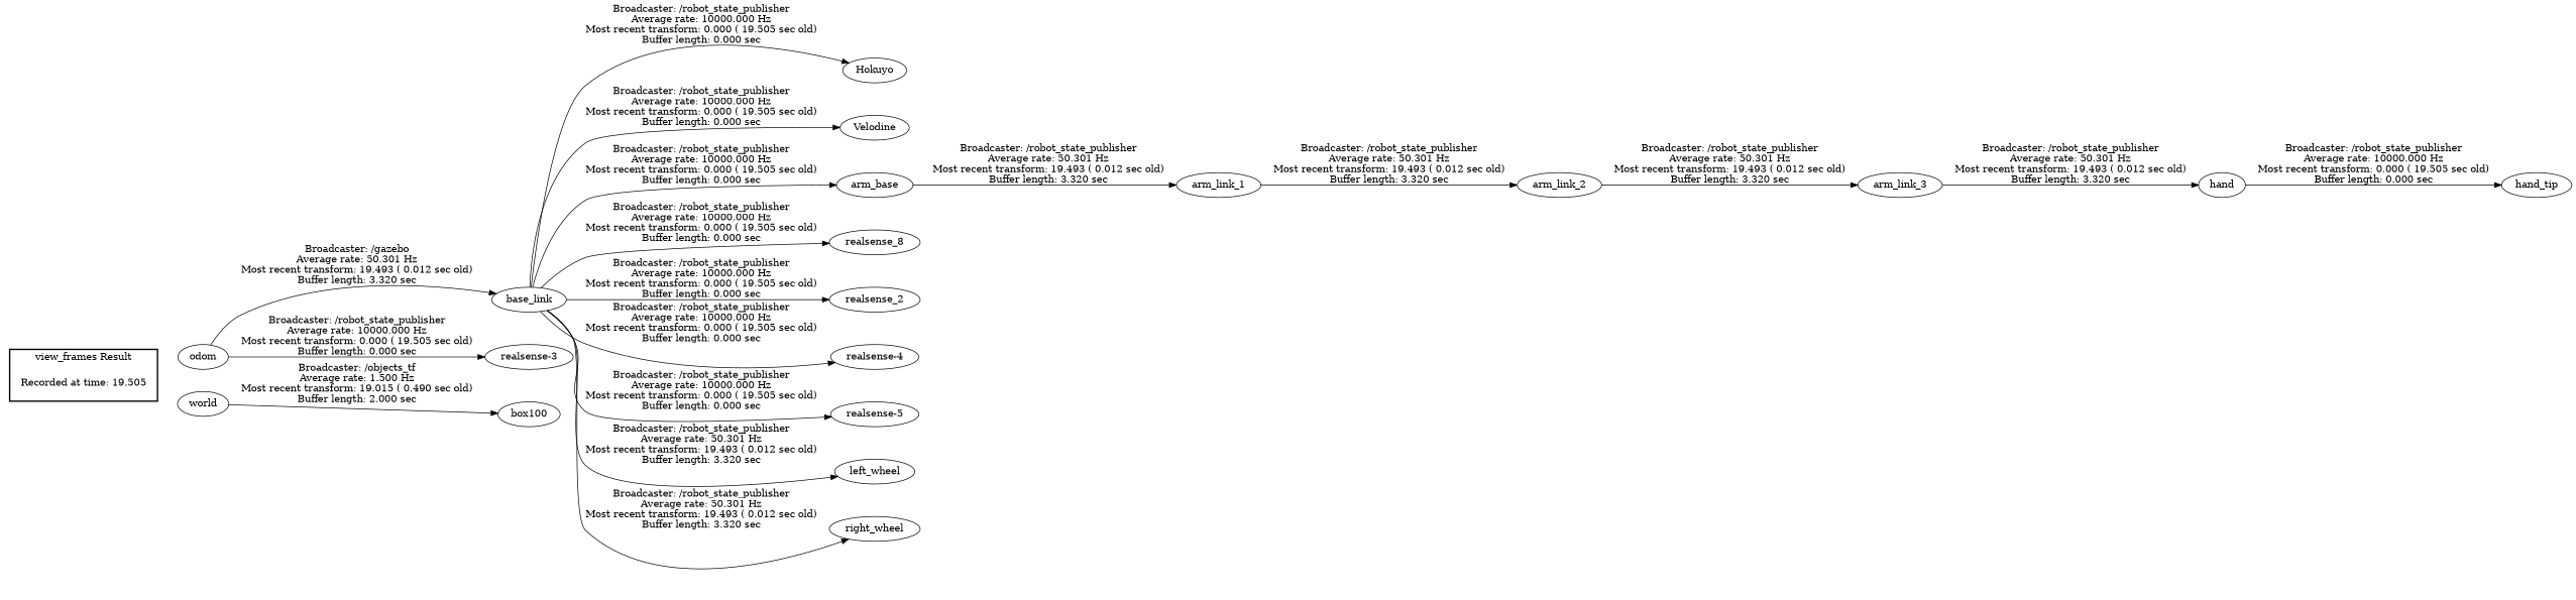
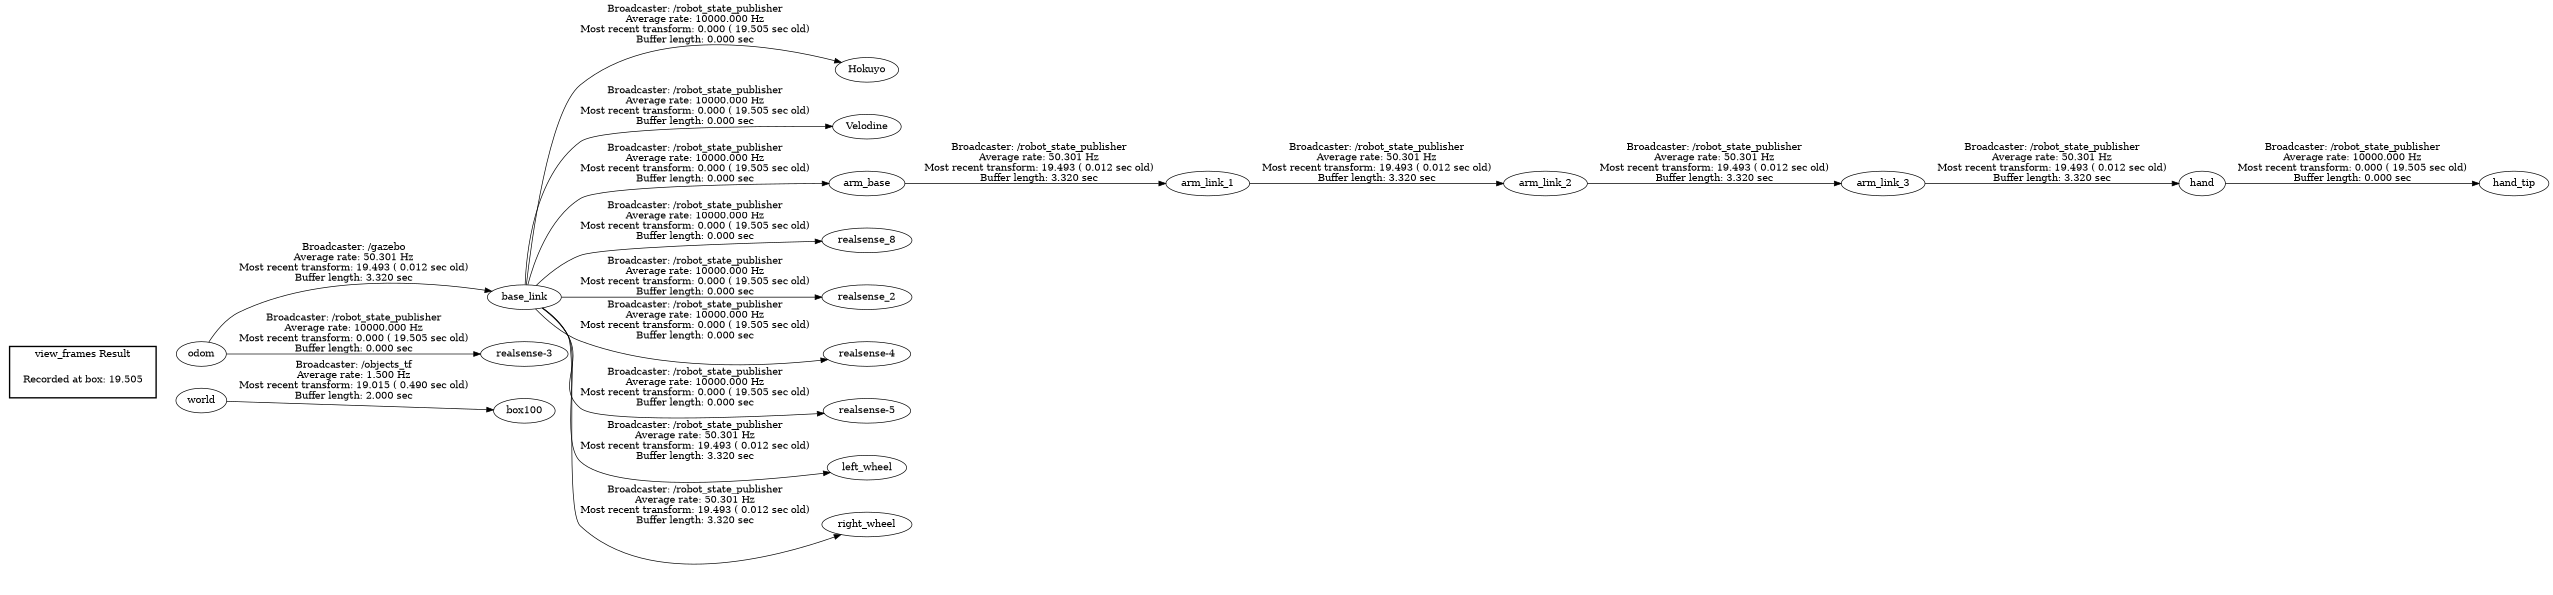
  digraph {
    rankdir=LR
-   "Recorded at time: 19.505" [shape=plaintext]
+   "Recorded at time: 19.505" [shape=plaintext label="Recorded at box: 19.505"]
    odom
    world
    base_link
    Hokuyo
    Velodine
    arm_base
    n8 [label=realsense_8]
    realsense_2
    "realsense-4"
    "realsense-5"
    left_wheel
    right_wheel
    arm_link_1
    "realsense-3"
    arm_link_2
    hand
    hand_tip
    arm_link_3
    box100
    subgraph cluster_1 {
      color=black
      label="view_frames Result"
      style=bold
      "Recorded at time: 19.505"
    }
    "Recorded at time: 19.505" -> odom [style=invis]
    "Recorded at time: 19.505" -> world [style=invis]
    odom -> base_link [label="Broadcaster: /gazebo\nAverage rate: 50.301 Hz\nMost recent transform: 19.493 ( 0.012 sec old)\nBuffer length: 3.320 sec\n"]
    odom -> "realsense-3" [label="Broadcaster: /robot_state_publisher\nAverage rate: 10000.000 Hz\nMost recent transform: 0.000 ( 19.505 sec old)\nBuffer length: 0.000 sec\n"]
    world -> box100 [label="Broadcaster: /objects_tf\nAverage rate: 1.500 Hz\nMost recent transform: 19.015 ( 0.490 sec old)\nBuffer length: 2.000 sec\n"]
    base_link -> Hokuyo [label="Broadcaster: /robot_state_publisher\nAverage rate: 10000.000 Hz\nMost recent transform: 0.000 ( 19.505 sec old)\nBuffer length: 0.000 sec\n"]
    base_link -> Velodine [label="Broadcaster: /robot_state_publisher\nAverage rate: 10000.000 Hz\nMost recent transform: 0.000 ( 19.505 sec old)\nBuffer length: 0.000 sec\n"]
    base_link -> arm_base [label="Broadcaster: /robot_state_publisher\nAverage rate: 10000.000 Hz\nMost recent transform: 0.000 ( 19.505 sec old)\nBuffer length: 0.000 sec\n"]
    base_link -> n8 [label="Broadcaster: /robot_state_publisher\nAverage rate: 10000.000 Hz\nMost recent transform: 0.000 ( 19.505 sec old)\nBuffer length: 0.000 sec\n"]
    base_link -> realsense_2 [label="Broadcaster: /robot_state_publisher\nAverage rate: 10000.000 Hz\nMost recent transform: 0.000 ( 19.505 sec old)\nBuffer length: 0.000 sec\n"]
    base_link -> "realsense-4" [label="Broadcaster: /robot_state_publisher\nAverage rate: 10000.000 Hz\nMost recent transform: 0.000 ( 19.505 sec old)\nBuffer length: 0.000 sec\n"]
    base_link -> "realsense-5" [label="Broadcaster: /robot_state_publisher\nAverage rate: 10000.000 Hz\nMost recent transform: 0.000 ( 19.505 sec old)\nBuffer length: 0.000 sec\n"]
    base_link -> left_wheel [label="Broadcaster: /robot_state_publisher\nAverage rate: 50.301 Hz\nMost recent transform: 19.493 ( 0.012 sec old)\nBuffer length: 3.320 sec\n"]
    base_link -> right_wheel [label="Broadcaster: /robot_state_publisher\nAverage rate: 50.301 Hz\nMost recent transform: 19.493 ( 0.012 sec old)\nBuffer length: 3.320 sec\n"]
    arm_base -> arm_link_1 [label="Broadcaster: /robot_state_publisher\nAverage rate: 50.301 Hz\nMost recent transform: 19.493 ( 0.012 sec old)\nBuffer length: 3.320 sec\n"]
    arm_link_1 -> arm_link_2 [label="Broadcaster: /robot_state_publisher\nAverage rate: 50.301 Hz\nMost recent transform: 19.493 ( 0.012 sec old)\nBuffer length: 3.320 sec\n"]
    arm_link_2 -> arm_link_3 [label="Broadcaster: /robot_state_publisher\nAverage rate: 50.301 Hz\nMost recent transform: 19.493 ( 0.012 sec old)\nBuffer length: 3.320 sec\n"]
    hand -> hand_tip [label="Broadcaster: /robot_state_publisher\nAverage rate: 10000.000 Hz\nMost recent transform: 0.000 ( 19.505 sec old)\nBuffer length: 0.000 sec\n"]
    arm_link_3 -> hand [label="Broadcaster: /robot_state_publisher\nAverage rate: 50.301 Hz\nMost recent transform: 19.493 ( 0.012 sec old)\nBuffer length: 3.320 sec\n"]
  }
